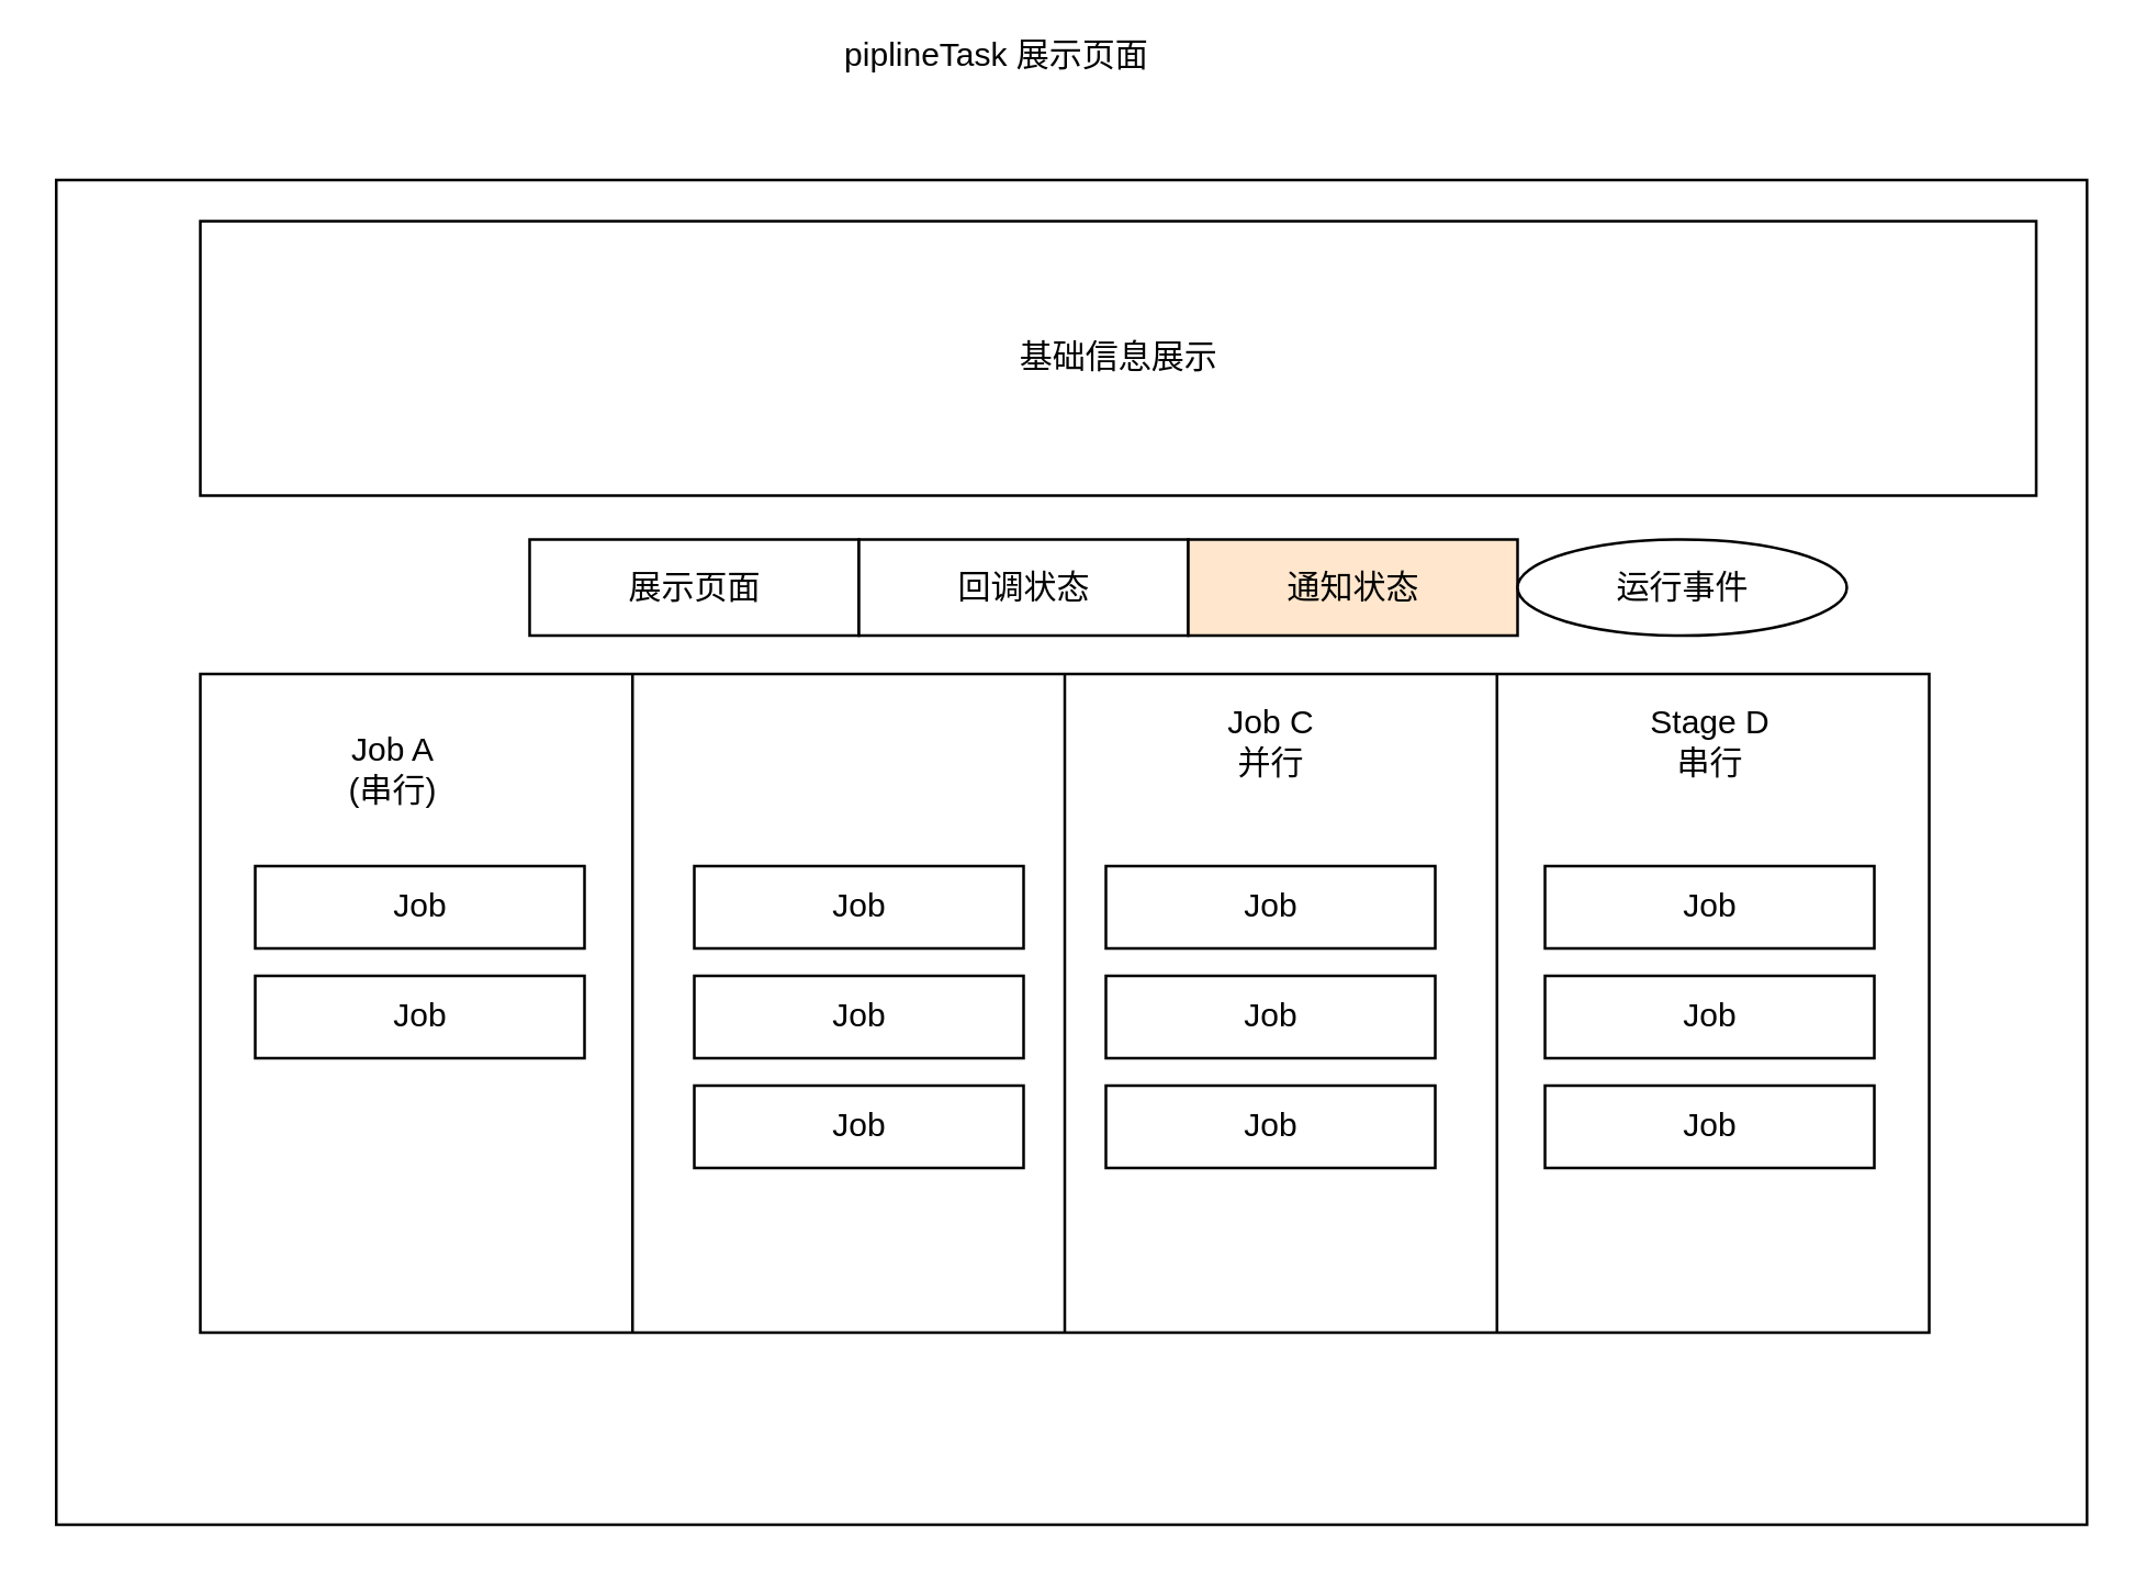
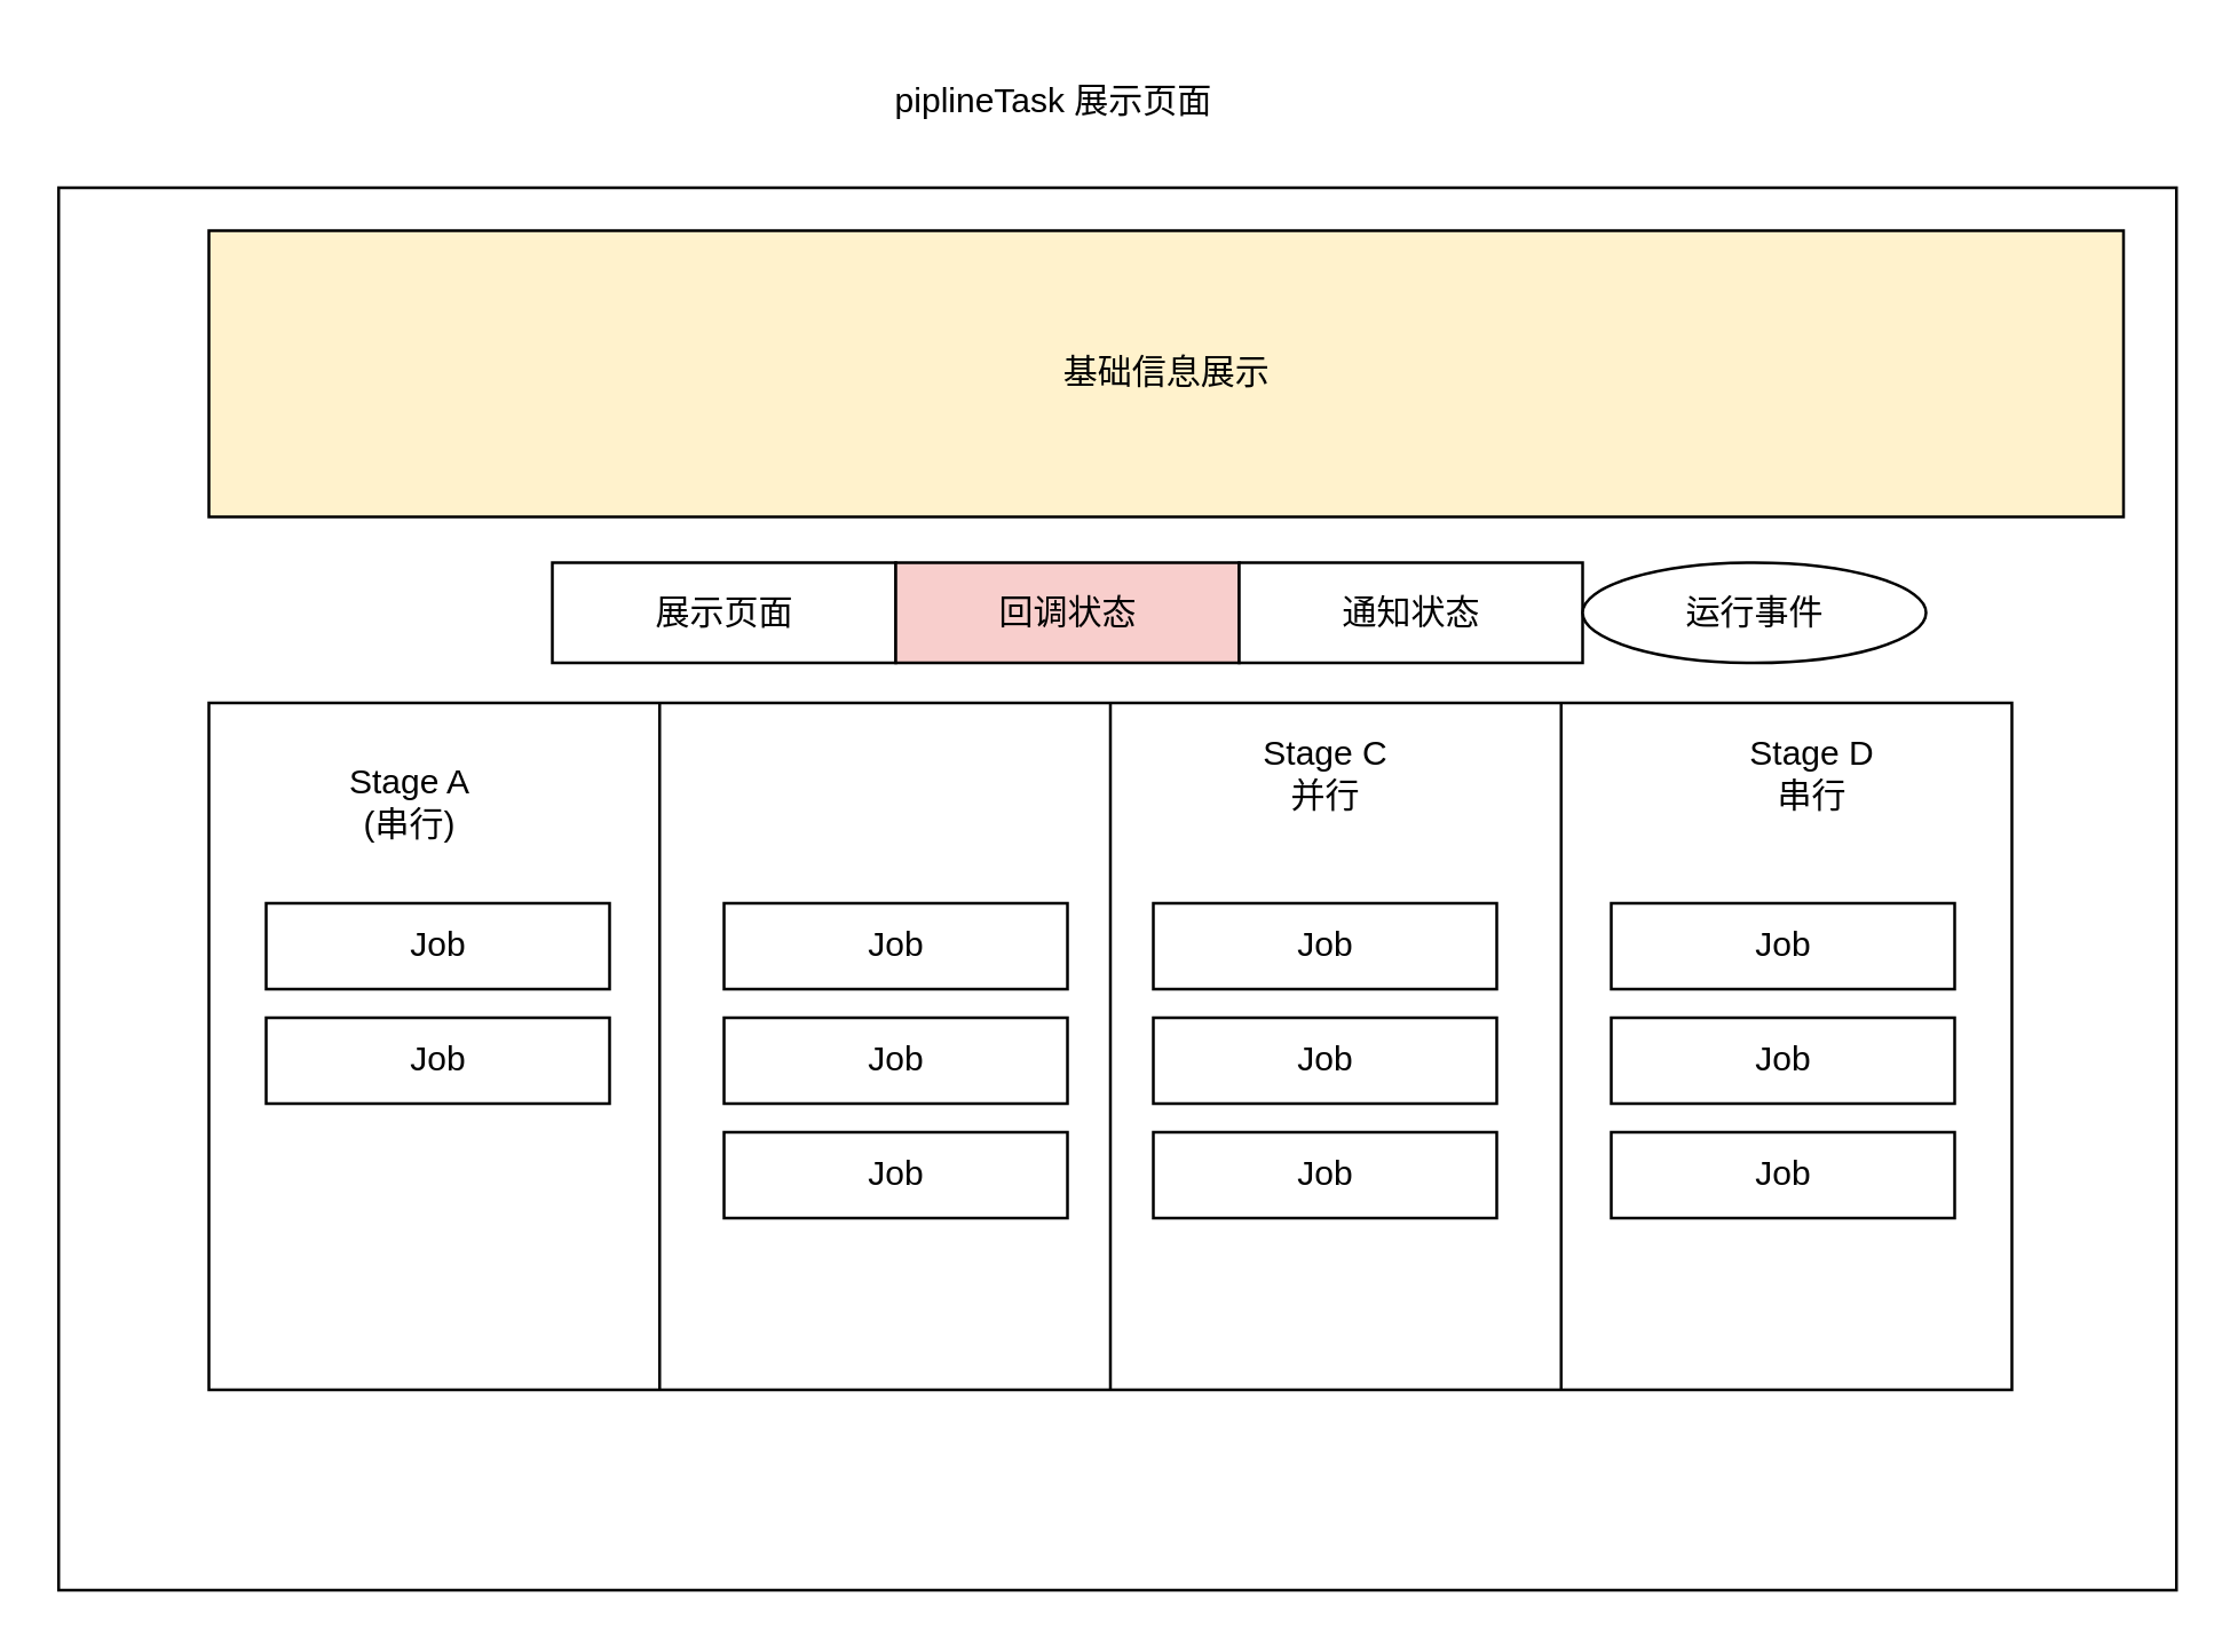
  <mxCell id="0" />
  <mxCell id="1" parent="0" />
  <mxCell id="2" value="" style="rounded=0;whiteSpace=wrap;html=1;" parent="1" vertex="1"><mxGeometry x="20" y="65" width="740" height="490" as="geometry" /></mxCell>
- <mxCell id="3" value="piplineTask 展示页面" style="text;html=1;strokeColor=none;fillColor=none;align=center;verticalAlign=middle;whiteSpace=wrap;rounded=0;" parent="1" vertex="1"><mxGeometry x="300" y="5" width="126" height="30" as="geometry" /></mxCell>
- <mxCell id="4" value="基础信息展示" style="rounded=0;whiteSpace=wrap;html=1;" parent="1" vertex="1"><mxGeometry x="72.5" y="80" width="669" height="100" as="geometry" /></mxCell>
+ <mxCell id="3" value="piplineTask 展示页面" style="text;html=1;strokeColor=none;fillColor=none;align=center;verticalAlign=middle;whiteSpace=wrap;rounded=0;" parent="1" vertex="1"><mxGeometry x="305" y="20" width="126" height="30" as="geometry" /></mxCell>
+ <mxCell id="4" value="基础信息展示" style="rounded=0;whiteSpace=wrap;html=1;fillColor=#fff2cc;" parent="1" vertex="1"><mxGeometry x="72.5" y="80" width="669" height="100" as="geometry" /></mxCell>
  <mxCell id="5" value="" style="rounded=0;whiteSpace=wrap;html=1;" parent="1" vertex="1"><mxGeometry x="72.5" y="245" width="630" height="240" as="geometry" /></mxCell>
  <mxCell id="6" value="Job" style="rounded=0;whiteSpace=wrap;html=1;" parent="1" vertex="1"><mxGeometry x="92.5" y="315" width="120" height="30" as="geometry" /></mxCell>
  <mxCell id="7" value="Job" style="rounded=0;whiteSpace=wrap;html=1;" parent="1" vertex="1"><mxGeometry x="92.5" y="355" width="120" height="30" as="geometry" /></mxCell>
  <mxCell id="8" value="Job" style="rounded=0;whiteSpace=wrap;html=1;" parent="1" vertex="1"><mxGeometry x="252.5" y="315" width="120" height="30" as="geometry" /></mxCell>
  <mxCell id="9" value="Job" style="rounded=0;whiteSpace=wrap;html=1;" parent="1" vertex="1"><mxGeometry x="252.5" y="355" width="120" height="30" as="geometry" /></mxCell>
  <mxCell id="10" value="Job" style="rounded=0;whiteSpace=wrap;html=1;" parent="1" vertex="1"><mxGeometry x="252.5" y="395" width="120" height="30" as="geometry" /></mxCell>
  <mxCell id="11" value="Job" style="rounded=0;whiteSpace=wrap;html=1;" parent="1" vertex="1"><mxGeometry x="402.5" y="315" width="120" height="30" as="geometry" /></mxCell>
  <mxCell id="12" value="Job" style="rounded=0;whiteSpace=wrap;html=1;" parent="1" vertex="1"><mxGeometry x="402.5" y="355" width="120" height="30" as="geometry" /></mxCell>
  <mxCell id="13" value="Job" style="rounded=0;whiteSpace=wrap;html=1;" parent="1" vertex="1"><mxGeometry x="402.5" y="395" width="120" height="30" as="geometry" /></mxCell>
  <mxCell id="14" value="" style="endArrow=none;html=1;entryX=0.25;entryY=0;entryDx=0;entryDy=0;exitX=0.25;exitY=1;exitDx=0;exitDy=0;" parent="1" source="5" target="5" edge="1"><mxGeometry width="50" height="50" relative="1" as="geometry"><mxPoint x="242.5" y="345" as="sourcePoint" /><mxPoint x="292.5" y="295" as="targetPoint" /></mxGeometry></mxCell>
- <mxCell id="15" value="Job A&lt;br&gt;(串行)" style="text;html=1;strokeColor=none;fillColor=none;align=center;verticalAlign=middle;whiteSpace=wrap;rounded=0;" parent="1" vertex="1"><mxGeometry x="102.5" y="265" width="80" height="30" as="geometry" /></mxCell>
+ <mxCell id="15" value="Stage A&lt;br&gt;(串行)" style="text;html=1;strokeColor=none;fillColor=none;align=center;verticalAlign=middle;whiteSpace=wrap;rounded=0;" parent="1" vertex="1"><mxGeometry x="102.5" y="265" width="80" height="30" as="geometry" /></mxCell>
  <mxCell id="16" value="" style="endArrow=none;html=1;entryX=0.5;entryY=0;entryDx=0;entryDy=0;exitX=0.5;exitY=1;exitDx=0;exitDy=0;" parent="1" source="5" target="5" edge="1"><mxGeometry width="50" height="50" relative="1" as="geometry"><mxPoint x="387.5" y="475" as="sourcePoint" /><mxPoint x="432.5" y="355" as="targetPoint" /></mxGeometry></mxCell>
- <mxCell id="17" value="Job C&lt;br&gt;并行" style="text;html=1;strokeColor=none;fillColor=none;align=center;verticalAlign=middle;whiteSpace=wrap;rounded=0;" parent="1" vertex="1"><mxGeometry x="432.5" y="255" width="60" height="30" as="geometry" /></mxCell>
+ <mxCell id="17" value="Stage C&lt;br&gt;并行" style="text;html=1;strokeColor=none;fillColor=none;align=center;verticalAlign=middle;whiteSpace=wrap;rounded=0;" parent="1" vertex="1"><mxGeometry x="432.5" y="255" width="60" height="30" as="geometry" /></mxCell>
  <mxCell id="18" value="" style="endArrow=none;html=1;entryX=0.75;entryY=0;entryDx=0;entryDy=0;exitX=0.75;exitY=1;exitDx=0;exitDy=0;" parent="1" source="5" target="5" edge="1"><mxGeometry width="50" height="50" relative="1" as="geometry"><mxPoint x="532.5" y="305" as="sourcePoint" /><mxPoint x="582.5" y="255" as="targetPoint" /></mxGeometry></mxCell>
  <mxCell id="19" value="Job" style="rounded=0;whiteSpace=wrap;html=1;" parent="1" vertex="1"><mxGeometry x="562.5" y="315" width="120" height="30" as="geometry" /></mxCell>
  <mxCell id="20" value="Job" style="rounded=0;whiteSpace=wrap;html=1;" parent="1" vertex="1"><mxGeometry x="562.5" y="355" width="120" height="30" as="geometry" /></mxCell>
  <mxCell id="21" value="Job" style="rounded=0;whiteSpace=wrap;html=1;" parent="1" vertex="1"><mxGeometry x="562.5" y="395" width="120" height="30" as="geometry" /></mxCell>
- <mxCell id="22" value="Stage D&lt;br&gt;串行" style="text;html=1;strokeColor=none;fillColor=none;align=center;verticalAlign=middle;whiteSpace=wrap;rounded=0;" parent="1" vertex="1"><mxGeometry x="592.5" y="255" width="60" height="30" as="geometry" /></mxCell>
+ <mxCell id="22" value="Stage D&lt;br&gt;串行" style="text;html=1;strokeColor=none;fillColor=none;align=center;verticalAlign=middle;whiteSpace=wrap;rounded=0;" parent="1" vertex="1"><mxGeometry x="602.5" y="255" width="60" height="30" as="geometry" /></mxCell>
  <mxCell id="23" value="展示页面" style="rounded=0;whiteSpace=wrap;html=1;" parent="1" vertex="1"><mxGeometry x="192.5" y="196" width="120" height="35" as="geometry" /></mxCell>
- <mxCell id="24" value="回调状态" style="rounded=0;whiteSpace=wrap;html=1;" parent="1" vertex="1"><mxGeometry x="312.5" y="196" width="120" height="35" as="geometry" /></mxCell>
- <mxCell id="25" value="通知状态" style="rounded=0;whiteSpace=wrap;html=1;fillColor=#ffe6cc;" parent="1" vertex="1"><mxGeometry x="432.5" y="196" width="120" height="35" as="geometry" /></mxCell>
+ <mxCell id="24" value="回调状态" style="rounded=0;whiteSpace=wrap;html=1;fillColor=#f8cecc;" parent="1" vertex="1"><mxGeometry x="312.5" y="196" width="120" height="35" as="geometry" /></mxCell>
+ <mxCell id="25" value="通知状态" style="rounded=0;whiteSpace=wrap;html=1;" parent="1" vertex="1"><mxGeometry x="432.5" y="196" width="120" height="35" as="geometry" /></mxCell>
  <mxCell id="26" value="运行事件" style="ellipse;whiteSpace=wrap;html=1;" parent="1" vertex="1"><mxGeometry x="552.5" y="196" width="120" height="35" as="geometry" /></mxCell>
